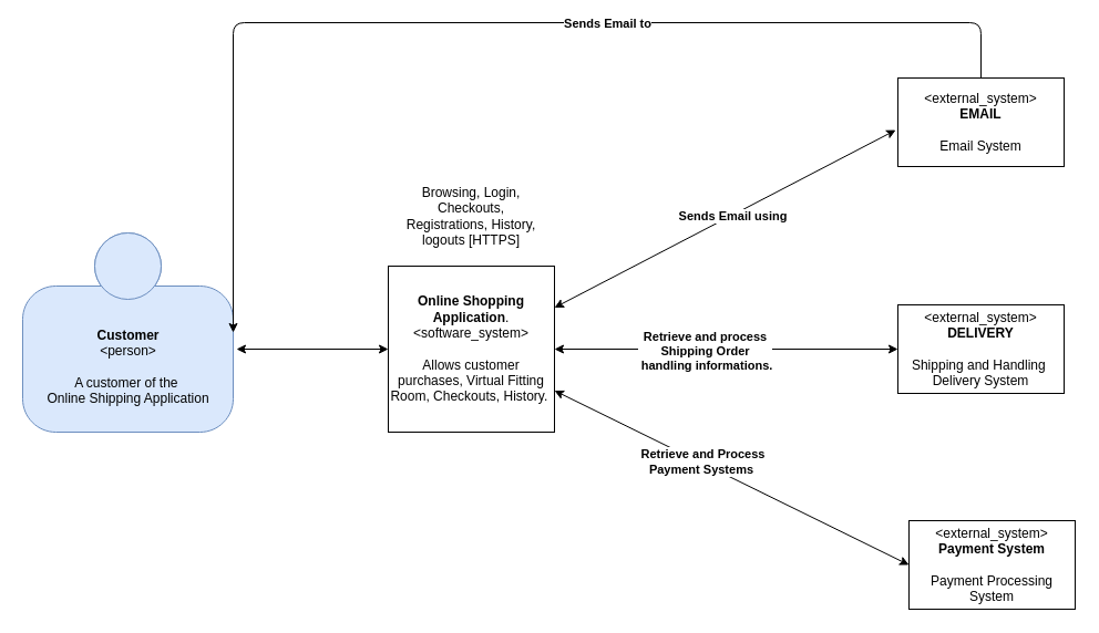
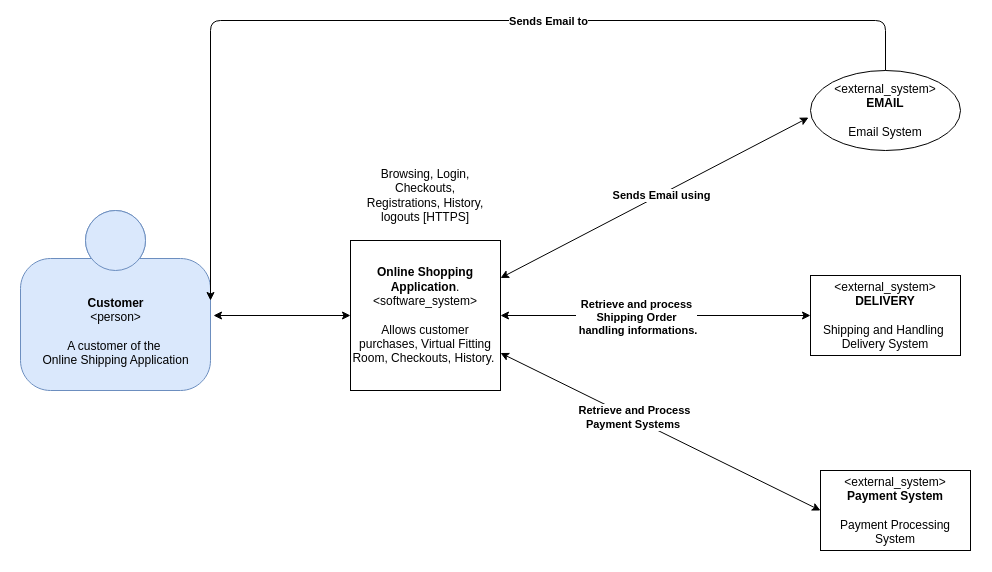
  <mxCell id="0" />
  <mxCell id="1" parent="0" />
  <mxCell id="2" value="&lt;br&gt;&lt;b&gt;Customer&lt;/b&gt;&lt;div&gt;&amp;lt;person&amp;gt;&lt;/div&gt;&lt;br&gt;&lt;div&gt;A customer of the&amp;nbsp;&lt;/div&gt;&lt;div&gt;Online Shipping Application&lt;/div&gt;" style="html=1;dashed=0;whitespace=wrap;fillColor=#DAE8FC;strokeColor=#6C8EBF;shape=mxgraph.c4.person;align=center;points=[[0.5,0,0],[1,0.5,0],[1,0.75,0],[0.75,1,0],[0.5,1,0],[0.25,1,0],[0,0.75,0],[0,0.5,0]];" vertex="1" parent="1"><mxGeometry x="20" y="210" width="190" height="180" as="geometry" /></mxCell>
  <mxCell id="3" value="&lt;b&gt;Online Shopping Application&lt;/b&gt;.&lt;br&gt;&amp;lt;software_system&amp;gt;&lt;br&gt;&lt;br&gt;Allows customer purchases, Virtual Fitting Room, Checkouts, History.&amp;nbsp;" style="whiteSpace=wrap;html=1;aspect=fixed;" vertex="1" parent="1"><mxGeometry x="350" y="240" width="150" height="150" as="geometry" /></mxCell>
- <mxCell id="4" value="&amp;lt;external_system&amp;gt;&lt;br&gt;&lt;b&gt;EMAIL&lt;/b&gt;&lt;br&gt;&lt;br&gt;Email System" style="rounded=0;whiteSpace=wrap;html=1;" vertex="1" parent="1"><mxGeometry x="810" y="70" width="150" height="80" as="geometry" /></mxCell>
+ <mxCell id="4" value="&amp;lt;external_system&amp;gt;&lt;br&gt;&lt;b&gt;EMAIL&lt;/b&gt;&lt;br&gt;&lt;br&gt;Email System" style="ellipse;whiteSpace=wrap;html=1;" vertex="1" parent="1"><mxGeometry x="810" y="70" width="150" height="80" as="geometry" /></mxCell>
  <mxCell id="5" value="&amp;lt;external_system&amp;gt;&lt;br&gt;&lt;b&gt;DELIVERY&lt;/b&gt;&lt;br&gt;&lt;br&gt;Shipping and Handling&amp;nbsp;&lt;br&gt;Delivery System" style="rounded=0;whiteSpace=wrap;html=1;" vertex="1" parent="1"><mxGeometry x="810" y="275" width="150" height="80" as="geometry" /></mxCell>
  <mxCell id="6" value="&amp;lt;external_system&amp;gt;&lt;br&gt;&lt;b&gt;Payment System&lt;/b&gt;&lt;br&gt;&lt;br&gt;Payment Processing System" style="rounded=0;whiteSpace=wrap;html=1;" vertex="1" parent="1"><mxGeometry x="820" y="470" width="150" height="80" as="geometry" /></mxCell>
  <mxCell id="7" value="" style="endArrow=classic;startArrow=classic;html=1;entryX=0;entryY=0.5;entryDx=0;entryDy=0;" edge="1" parent="1" target="3"><mxGeometry width="50" height="50" relative="1" as="geometry"><mxPoint x="213" y="315" as="sourcePoint" /><mxPoint x="260" y="300" as="targetPoint" /></mxGeometry></mxCell>
  <mxCell id="8" value="" style="endArrow=classic;startArrow=classic;html=1;entryX=-0.013;entryY=0.588;entryDx=0;entryDy=0;entryPerimeter=0;exitX=1;exitY=0.25;exitDx=0;exitDy=0;" edge="1" parent="1" source="3" target="4"><mxGeometry width="50" height="50" relative="1" as="geometry"><mxPoint x="510" y="340" as="sourcePoint" /><mxPoint x="560" y="290" as="targetPoint" /></mxGeometry></mxCell>
  <mxCell id="9" value="&lt;b&gt;Sends Email using&lt;/b&gt;" style="edgeLabel;html=1;align=center;verticalAlign=middle;resizable=0;points=[];" vertex="1" connectable="0" parent="8"><mxGeometry x="0.048" y="-1" relative="1" as="geometry"><mxPoint x="-1" as="offset" /></mxGeometry></mxCell>
  <mxCell id="10" value="" style="endArrow=classic;startArrow=classic;html=1;exitX=1;exitY=0.5;exitDx=0;exitDy=0;entryX=0;entryY=0.5;entryDx=0;entryDy=0;" edge="1" parent="1" source="3" target="5"><mxGeometry width="50" height="50" relative="1" as="geometry"><mxPoint x="510" y="350" as="sourcePoint" /><mxPoint x="560" y="300" as="targetPoint" /></mxGeometry></mxCell>
  <mxCell id="11" value="&lt;b&gt;Retrieve and process&lt;br&gt;Shipping Order&lt;br&gt;&amp;nbsp;handling informations.&lt;/b&gt;" style="edgeLabel;html=1;align=center;verticalAlign=middle;resizable=0;points=[];" vertex="1" connectable="0" parent="10"><mxGeometry x="-0.126" y="-1" relative="1" as="geometry"><mxPoint as="offset" /></mxGeometry></mxCell>
  <mxCell id="12" value="" style="endArrow=classic;startArrow=classic;html=1;exitX=1;exitY=0.75;exitDx=0;exitDy=0;entryX=0;entryY=0.5;entryDx=0;entryDy=0;" edge="1" parent="1" source="3" target="6"><mxGeometry width="50" height="50" relative="1" as="geometry"><mxPoint x="520" y="390" as="sourcePoint" /><mxPoint x="570" y="340" as="targetPoint" /></mxGeometry></mxCell>
  <mxCell id="13" value="&lt;b&gt;Retrieve and Process&lt;br&gt;Payment Systems&amp;nbsp;&lt;/b&gt;" style="edgeLabel;html=1;align=center;verticalAlign=middle;resizable=0;points=[];" vertex="1" connectable="0" parent="12"><mxGeometry x="-0.171" y="1" relative="1" as="geometry"><mxPoint as="offset" /></mxGeometry></mxCell>
  <mxCell id="14" value="" style="edgeStyle=elbowEdgeStyle;elbow=vertical;endArrow=classic;html=1;entryX=1;entryY=0.5;entryDx=0;entryDy=0;entryPerimeter=0;exitX=0.5;exitY=0;exitDx=0;exitDy=0;" edge="1" parent="1" source="4" target="2"><mxGeometry width="50" height="50" relative="1" as="geometry"><mxPoint x="770" y="60" as="sourcePoint" /><mxPoint x="670" y="40" as="targetPoint" /><Array as="points"><mxPoint x="400" y="20" /></Array></mxGeometry></mxCell>
  <mxCell id="15" value="&lt;b&gt;Sends Email to&lt;/b&gt;" style="edgeLabel;html=1;align=center;verticalAlign=middle;resizable=0;points=[];" vertex="1" connectable="0" parent="14"><mxGeometry x="-0.227" relative="1" as="geometry"><mxPoint as="offset" /></mxGeometry></mxCell>
  <mxCell id="16" value="Browsing, Login, Checkouts, Registrations, History, logouts [HTTPS]" style="text;html=1;strokeColor=none;fillColor=none;align=center;verticalAlign=middle;whiteSpace=wrap;rounded=0;" vertex="1" parent="1"><mxGeometry x="357" y="160" width="136" height="70" as="geometry" /></mxCell>
